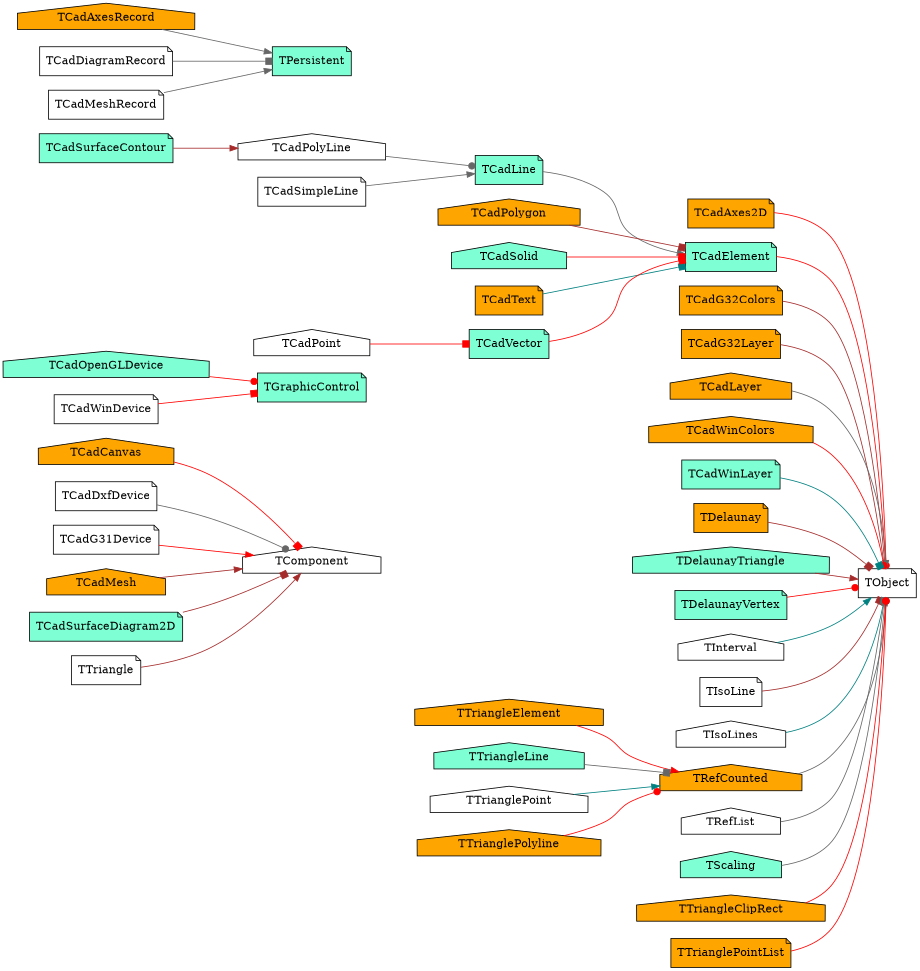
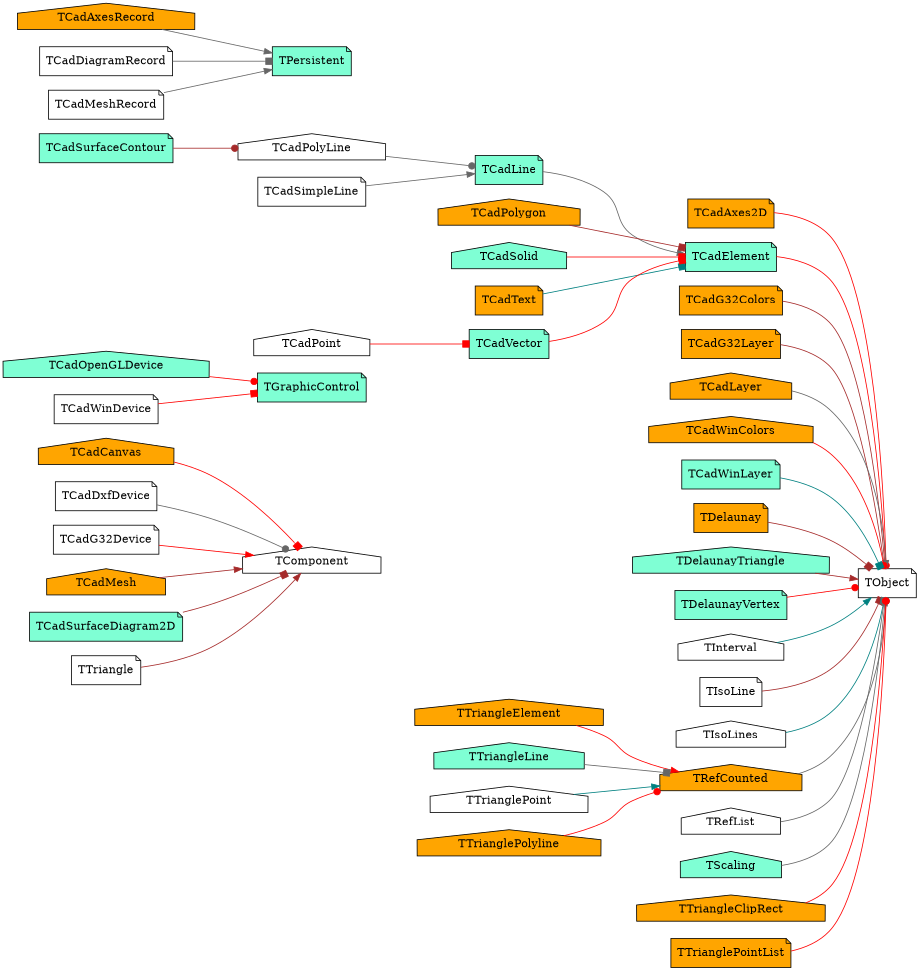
  digraph {
    rankdir=LR
    node [fillcolor=orange shape=note style=filled]
    edge [arrowhead=box color=red]
    TCadCanvas [shape=house]
    TComponent [fillcolor=white shape=house]
    TCadDxfDevice [fillcolor=white]
-   TCadG32Device [fillcolor=white label=TCadG31Device]
+   TCadG32Device [fillcolor=white]
    TCadMesh [shape=house]
    TCadSurfaceDiagram2D [fillcolor=aquamarine]
    TTriangle [fillcolor=white]
    TCadOpenGLDevice [fillcolor=aquamarine shape=house]
    TGraphicControl [fillcolor=aquamarine]
    TCadWinDevice [fillcolor=white]
    TObject [fillcolor=white]
    TCadAxes2D
    TCadElement [fillcolor=aquamarine]
    TCadLine [fillcolor=aquamarine]
    TCadPolyLine [fillcolor=white shape=house]
    TCadSurfaceContour [fillcolor=aquamarine]
    TCadSimpleLine [fillcolor=white]
    TCadPolygon [shape=house]
    TCadSolid [fillcolor=aquamarine shape=house]
    TCadText
    TCadVector [fillcolor=aquamarine]
    TCadPoint [fillcolor=white shape=house]
    TCadG32Colors
    TCadG32Layer
    TCadLayer [shape=house]
    TCadWinColors [shape=house]
    TCadWinLayer [fillcolor=aquamarine]
    TDelaunay
    TDelaunayTriangle [fillcolor=aquamarine shape=house]
    TDelaunayVertex [fillcolor=aquamarine]
    TInterval [fillcolor=white shape=house]
    TIsoLine [fillcolor=white]
    TIsoLines [fillcolor=white shape=house]
    TRefCounted [shape=house]
    TTriangleElement [shape=house]
    TTriangleLine [fillcolor=aquamarine shape=house]
    TTrianglePoint [fillcolor=white shape=house]
    TTrianglePolyline [shape=house]
    TRefList [fillcolor=white shape=house]
    TScaling [fillcolor=aquamarine shape=house]
    TTriangleClipRect [shape=house]
    TTrianglePointList
    TCadAxesRecord [shape=house]
    TPersistent [fillcolor=aquamarine]
    TCadDiagramRecord [fillcolor=white]
    TCadMeshRecord [fillcolor=white]
    TCadCanvas -> TComponent
    TCadDxfDevice -> TComponent [arrowhead=dot color=gray40]
    TCadG32Device -> TComponent [arrowhead=normal]
    TCadMesh -> TComponent [arrowhead=normal color=brown]
    TCadSurfaceDiagram2D -> TComponent [color=brown]
    TTriangle -> TComponent [arrowhead=normal color=brown]
    TCadOpenGLDevice -> TGraphicControl [arrowhead=dot]
    TCadWinDevice -> TGraphicControl
    TCadAxes2D -> TObject [arrowhead=dot]
    TCadElement -> TObject [arrowhead=normal]
    TCadLine -> TCadElement [arrowhead=normal color=gray40]
    TCadPolyLine -> TCadLine [arrowhead=dot color=gray40]
-   TCadSurfaceContour -> TCadPolyLine [arrowhead=normal color=brown]
+   TCadSurfaceContour -> TCadPolyLine [arrowhead=dot color=brown]
    TCadSimpleLine -> TCadLine [arrowhead=normal color=gray40]
    TCadPolygon -> TCadElement [color=brown]
    TCadSolid -> TCadElement
    TCadText -> TCadElement [color=teal]
    TCadVector -> TCadElement
    TCadPoint -> TCadVector
    TCadG32Colors -> TObject [arrowhead=dot color=brown]
    TCadG32Layer -> TObject [arrowhead=dot color=brown]
    TCadLayer -> TObject [arrowhead=normal color=gray40]
    TCadWinColors -> TObject [arrowhead=dot]
    TCadWinLayer -> TObject [color=teal]
    TDelaunay -> TObject [color=brown]
    TDelaunayTriangle -> TObject [arrowhead=normal color=brown]
    TDelaunayVertex -> TObject [arrowhead=dot]
    TInterval -> TObject [arrowhead=normal color=teal]
    TIsoLine -> TObject [color=brown]
    TIsoLines -> TObject [color=teal]
    TRefCounted -> TObject [arrowhead=dot color=gray40]
    TTriangleElement -> TRefCounted [arrowhead=normal]
    TTriangleLine -> TRefCounted [color=gray40]
    TTrianglePoint -> TRefCounted [arrowhead=normal color=teal]
    TTrianglePolyline -> TRefCounted [arrowhead=dot]
    TRefList -> TObject [color=gray40]
    TScaling -> TObject [arrowhead=normal color=gray40]
    TTriangleClipRect -> TObject [arrowhead=dot]
    TTrianglePointList -> TObject [arrowhead=dot]
    TCadAxesRecord -> TPersistent [arrowhead=normal color=gray40]
    TCadDiagramRecord -> TPersistent [color=gray40]
    TCadMeshRecord -> TPersistent [arrowhead=normal color=gray40]
  }
